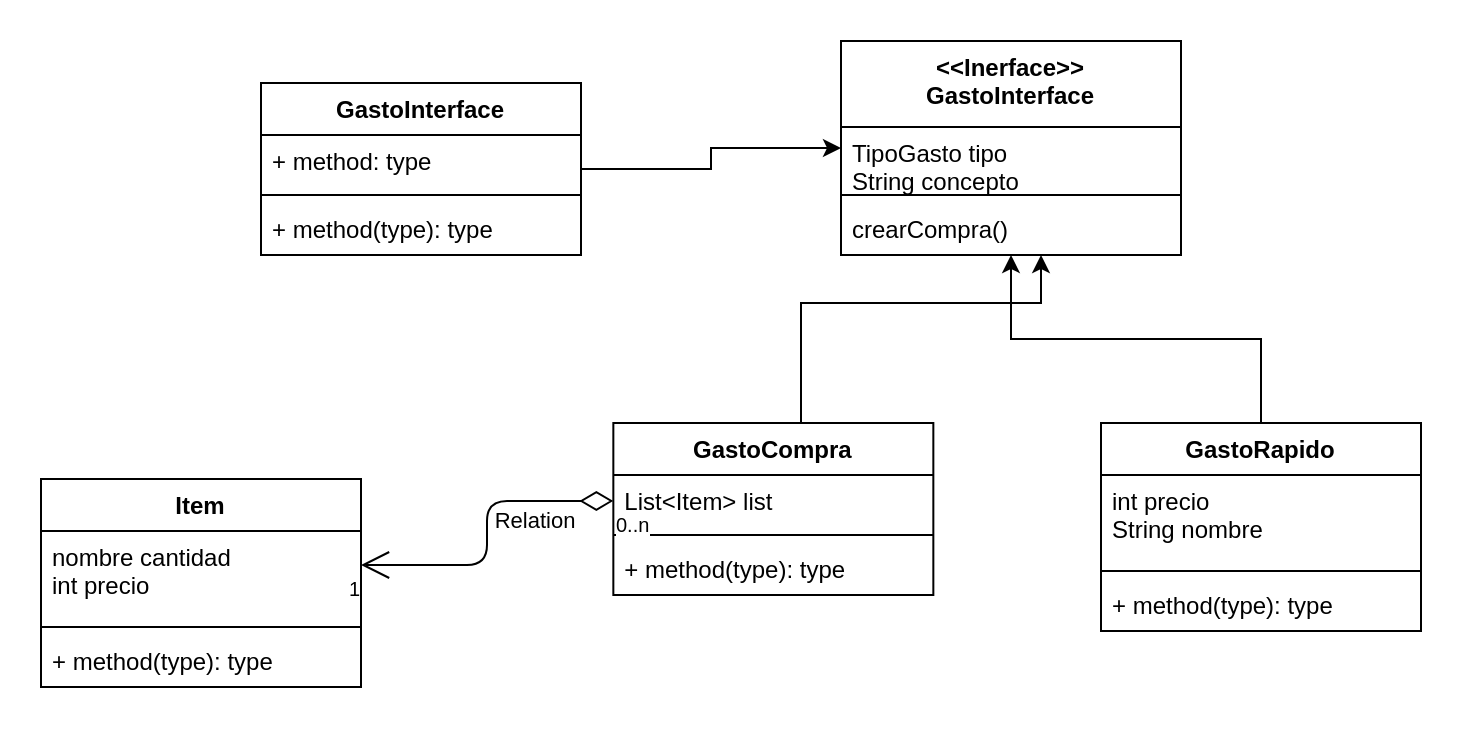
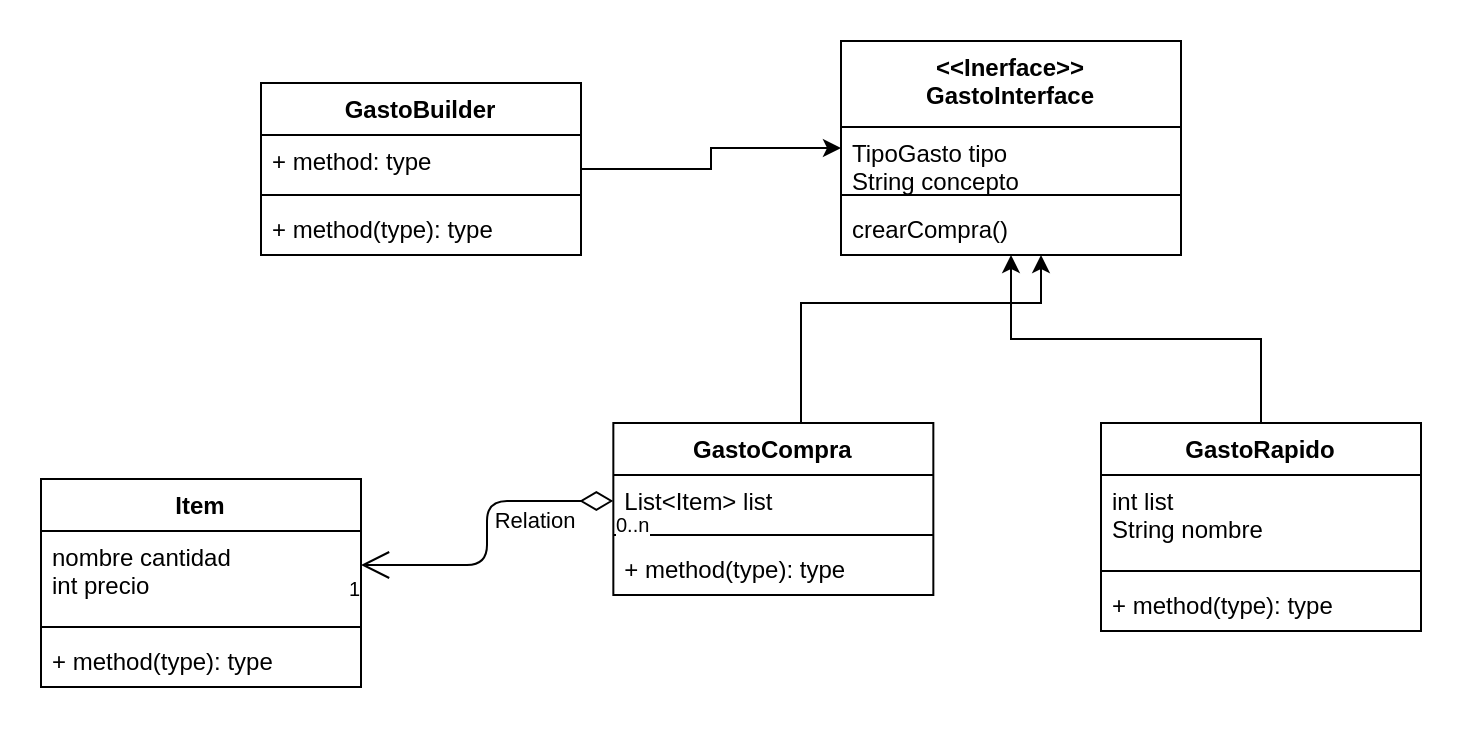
  <mxCell id="0" style=";html=1;" />
  <mxCell id="1" style=";html=1;" parent="0" />
  <mxCell id="2" style="edgeStyle=orthogonalEdgeStyle;rounded=0;orthogonalLoop=1;jettySize=auto;html=1;" edge="1" parent="1" source="3" target="24"><mxGeometry relative="1" as="geometry"><Array as="points" /></mxGeometry></mxCell>
- <mxCell id="3" value="GastoInterface&#10;" style="swimlane;fontStyle=1;align=center;verticalAlign=top;childLayout=stackLayout;horizontal=1;startSize=26;horizontalStack=0;resizeParent=1;resizeParentMax=0;resizeLast=0;collapsible=1;marginBottom=0;" vertex="1" parent="1"><mxGeometry x="130" y="41" width="160" height="86" as="geometry" /></mxCell>
+ <mxCell id="3" value="GastoBuilder&#10;" style="swimlane;fontStyle=1;align=center;verticalAlign=top;childLayout=stackLayout;horizontal=1;startSize=26;horizontalStack=0;resizeParent=1;resizeParentMax=0;resizeLast=0;collapsible=1;marginBottom=0;" vertex="1" parent="1"><mxGeometry x="130" y="41" width="160" height="86" as="geometry" /></mxCell>
  <mxCell id="4" value="+ method: type" style="text;strokeColor=none;fillColor=none;align=left;verticalAlign=top;spacingLeft=4;spacingRight=4;overflow=hidden;rotatable=0;points=[[0,0.5],[1,0.5]];portConstraint=eastwest;" vertex="1" parent="3"><mxGeometry y="26" width="160" height="26" as="geometry" /></mxCell>
  <mxCell id="5" value="" style="line;strokeWidth=1;fillColor=none;align=left;verticalAlign=middle;spacingTop=-1;spacingLeft=3;spacingRight=3;rotatable=0;labelPosition=right;points=[];portConstraint=eastwest;" vertex="1" parent="3"><mxGeometry y="52" width="160" height="8" as="geometry" /></mxCell>
  <mxCell id="6" value="+ method(type): type" style="text;strokeColor=none;fillColor=none;align=left;verticalAlign=top;spacingLeft=4;spacingRight=4;overflow=hidden;rotatable=0;points=[[0,0.5],[1,0.5]];portConstraint=eastwest;" vertex="1" parent="3"><mxGeometry y="60" width="160" height="26" as="geometry" /></mxCell>
  <mxCell id="7" style="edgeStyle=orthogonalEdgeStyle;rounded=0;orthogonalLoop=1;jettySize=auto;html=1;" edge="1" parent="1" source="8" target="24"><mxGeometry relative="1" as="geometry"><Array as="points"><mxPoint x="400" y="151" /><mxPoint x="520" y="151" /><mxPoint x="520" y="65" /></Array></mxGeometry></mxCell>
  <mxCell id="8" value="GastoCompra" style="swimlane;fontStyle=1;align=center;verticalAlign=top;childLayout=stackLayout;horizontal=1;startSize=26;horizontalStack=0;resizeParent=1;resizeParentMax=0;resizeLast=0;collapsible=1;marginBottom=0;" vertex="1" parent="1"><mxGeometry x="306.17" y="211" width="160" height="86" as="geometry" /></mxCell>
  <mxCell id="9" value="List&lt;Item&gt; list&#10;" style="text;strokeColor=none;fillColor=none;align=left;verticalAlign=top;spacingLeft=4;spacingRight=4;overflow=hidden;rotatable=0;points=[[0,0.5],[1,0.5]];portConstraint=eastwest;" vertex="1" parent="8"><mxGeometry y="26" width="160" height="26" as="geometry" /></mxCell>
  <mxCell id="10" value="" style="line;strokeWidth=1;fillColor=none;align=left;verticalAlign=middle;spacingTop=-1;spacingLeft=3;spacingRight=3;rotatable=0;labelPosition=right;points=[];portConstraint=eastwest;" vertex="1" parent="8"><mxGeometry y="52" width="160" height="8" as="geometry" /></mxCell>
  <mxCell id="11" value="+ method(type): type" style="text;strokeColor=none;fillColor=none;align=left;verticalAlign=top;spacingLeft=4;spacingRight=4;overflow=hidden;rotatable=0;points=[[0,0.5],[1,0.5]];portConstraint=eastwest;" vertex="1" parent="8"><mxGeometry y="60" width="160" height="26" as="geometry" /></mxCell>
  <mxCell id="12" value="Item" style="swimlane;fontStyle=1;align=center;verticalAlign=top;childLayout=stackLayout;horizontal=1;startSize=26;horizontalStack=0;resizeParent=1;resizeParentMax=0;resizeLast=0;collapsible=1;marginBottom=0;" vertex="1" parent="1"><mxGeometry x="20" y="239" width="160" height="104" as="geometry" /></mxCell>
  <mxCell id="13" value="nombre cantidad&#10;int precio" style="text;strokeColor=none;fillColor=none;align=left;verticalAlign=top;spacingLeft=4;spacingRight=4;overflow=hidden;rotatable=0;points=[[0,0.5],[1,0.5]];portConstraint=eastwest;" vertex="1" parent="12"><mxGeometry y="26" width="160" height="44" as="geometry" /></mxCell>
  <mxCell id="14" value="" style="line;strokeWidth=1;fillColor=none;align=left;verticalAlign=middle;spacingTop=-1;spacingLeft=3;spacingRight=3;rotatable=0;labelPosition=right;points=[];portConstraint=eastwest;" vertex="1" parent="12"><mxGeometry y="70" width="160" height="8" as="geometry" /></mxCell>
  <mxCell id="15" value="+ method(type): type" style="text;strokeColor=none;fillColor=none;align=left;verticalAlign=top;spacingLeft=4;spacingRight=4;overflow=hidden;rotatable=0;points=[[0,0.5],[1,0.5]];portConstraint=eastwest;" vertex="1" parent="12"><mxGeometry y="78" width="160" height="26" as="geometry" /></mxCell>
  <mxCell id="16" value="Relation" style="endArrow=open;html=1;endSize=12;startArrow=diamondThin;startSize=14;startFill=0;edgeStyle=orthogonalEdgeStyle;exitX=0;exitY=0.5;exitDx=0;exitDy=0;" edge="1" parent="1" source="9" target="12"><mxGeometry x="-0.071" y="24" relative="1" as="geometry"><mxPoint x="290" y="181" as="sourcePoint" /><mxPoint x="310" y="171" as="targetPoint" /><Array as="points"><mxPoint x="243" y="250" /><mxPoint x="243" y="282" /></Array><mxPoint as="offset" /></mxGeometry></mxCell>
  <mxCell id="17" value="0..n" style="resizable=0;html=1;align=left;verticalAlign=top;labelBackgroundColor=#ffffff;fontSize=10;" connectable="0" vertex="1" parent="16"><mxGeometry x="-1" relative="1" as="geometry" /></mxCell>
  <mxCell id="18" value="1" style="resizable=0;html=1;align=right;verticalAlign=top;labelBackgroundColor=#ffffff;fontSize=10;" connectable="0" vertex="1" parent="16"><mxGeometry x="1" relative="1" as="geometry" /></mxCell>
  <mxCell id="19" style="edgeStyle=orthogonalEdgeStyle;rounded=0;orthogonalLoop=1;jettySize=auto;html=1;" edge="1" parent="1" source="20" target="24"><mxGeometry relative="1" as="geometry" /></mxCell>
  <mxCell id="20" value="GastoRapido" style="swimlane;fontStyle=1;align=center;verticalAlign=top;childLayout=stackLayout;horizontal=1;startSize=26;horizontalStack=0;resizeParent=1;resizeParentMax=0;resizeLast=0;collapsible=1;marginBottom=0;" vertex="1" parent="1"><mxGeometry x="550" y="211" width="160" height="104" as="geometry" /></mxCell>
- <mxCell id="21" value="int precio&#10;String nombre&#10;" style="text;strokeColor=none;fillColor=none;align=left;verticalAlign=top;spacingLeft=4;spacingRight=4;overflow=hidden;rotatable=0;points=[[0,0.5],[1,0.5]];portConstraint=eastwest;" vertex="1" parent="20"><mxGeometry y="26" width="160" height="44" as="geometry" /></mxCell>
+ <mxCell id="21" value="int list&#10;String nombre&#10;" style="text;strokeColor=none;fillColor=none;align=left;verticalAlign=top;spacingLeft=4;spacingRight=4;overflow=hidden;rotatable=0;points=[[0,0.5],[1,0.5]];portConstraint=eastwest;" vertex="1" parent="20"><mxGeometry y="26" width="160" height="44" as="geometry" /></mxCell>
  <mxCell id="22" value="" style="line;strokeWidth=1;fillColor=none;align=left;verticalAlign=middle;spacingTop=-1;spacingLeft=3;spacingRight=3;rotatable=0;labelPosition=right;points=[];portConstraint=eastwest;" vertex="1" parent="20"><mxGeometry y="70" width="160" height="8" as="geometry" /></mxCell>
  <mxCell id="23" value="+ method(type): type" style="text;strokeColor=none;fillColor=none;align=left;verticalAlign=top;spacingLeft=4;spacingRight=4;overflow=hidden;rotatable=0;points=[[0,0.5],[1,0.5]];portConstraint=eastwest;" vertex="1" parent="20"><mxGeometry y="78" width="160" height="26" as="geometry" /></mxCell>
  <mxCell id="24" value="&lt;&lt;Inerface&gt;&gt;&#10;GastoInterface" style="swimlane;fontStyle=1;align=center;verticalAlign=top;childLayout=stackLayout;horizontal=1;startSize=43;horizontalStack=0;resizeParent=1;resizeParentMax=0;resizeLast=0;collapsible=1;marginBottom=0;" vertex="1" parent="1"><mxGeometry x="420" y="20" width="170" height="107" as="geometry" /></mxCell>
  <mxCell id="25" value="TipoGasto tipo&#10;String concepto&#10;" style="text;strokeColor=none;fillColor=none;align=left;verticalAlign=top;spacingLeft=4;spacingRight=4;overflow=hidden;rotatable=0;points=[[0,0.5],[1,0.5]];portConstraint=eastwest;" vertex="1" parent="24"><mxGeometry y="43" width="170" height="30" as="geometry" /></mxCell>
  <mxCell id="26" value="" style="line;strokeWidth=1;fillColor=none;align=left;verticalAlign=middle;spacingTop=-1;spacingLeft=3;spacingRight=3;rotatable=0;labelPosition=right;points=[];portConstraint=eastwest;" vertex="1" parent="24"><mxGeometry y="73" width="170" height="8" as="geometry" /></mxCell>
  <mxCell id="27" value="crearCompra()" style="text;strokeColor=none;fillColor=none;align=left;verticalAlign=top;spacingLeft=4;spacingRight=4;overflow=hidden;rotatable=0;points=[[0,0.5],[1,0.5]];portConstraint=eastwest;" vertex="1" parent="24"><mxGeometry y="81" width="170" height="26" as="geometry" /></mxCell>
